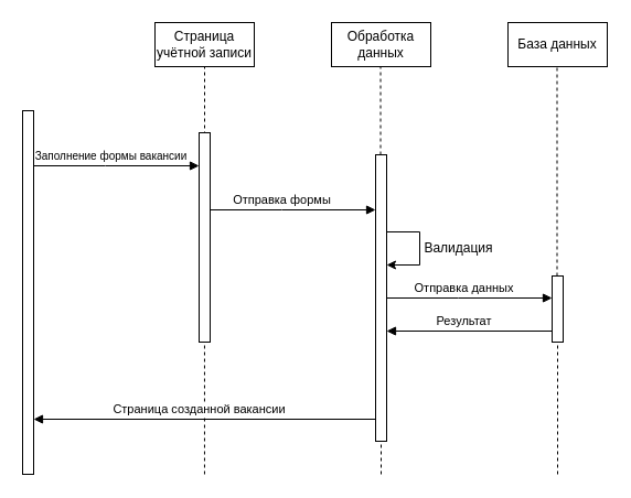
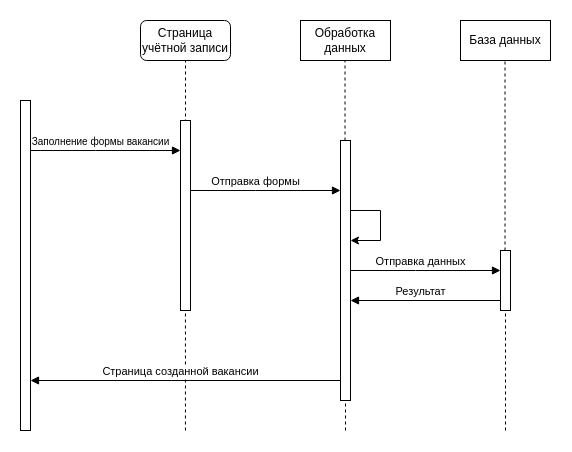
  <mxCell id="0" />
  <mxCell id="1" parent="0" />
  <mxCell id="2" value="" style="html=1;points=[];perimeter=orthogonalPerimeter;outlineConnect=0;targetShapes=umlLifeline;portConstraint=eastwest;newEdgeStyle={&quot;edgeStyle&quot;:&quot;elbowEdgeStyle&quot;,&quot;elbow&quot;:&quot;vertical&quot;,&quot;curved&quot;:0,&quot;rounded&quot;:0};" vertex="1" parent="1"><mxGeometry x="20" y="100" width="10" height="330" as="geometry" /></mxCell>
- <mxCell id="3" value="Страница учётной записи" style="rounded=0;whiteSpace=wrap;html=1;" vertex="1" parent="1"><mxGeometry x="140" y="20" width="90" height="40" as="geometry" /></mxCell>
+ <mxCell id="3" value="Страница учётной записи" style="whiteSpace=wrap;html=1;rounded=1;" vertex="1" parent="1"><mxGeometry x="140" y="20" width="90" height="40" as="geometry" /></mxCell>
  <mxCell id="4" value="&lt;font style=&quot;font-size: 10px;&quot;&gt;Заполнение формы вакансии&lt;/font&gt;" style="html=1;verticalAlign=bottom;endArrow=block;edgeStyle=elbowEdgeStyle;elbow=vertical;curved=0;rounded=0;" edge="1" parent="1" target="6"><mxGeometry x="-0.067" relative="1" as="geometry"><mxPoint x="30" y="150" as="sourcePoint" /><Array as="points"><mxPoint x="95" y="150" /></Array><mxPoint x="110" y="150" as="targetPoint" /><mxPoint as="offset" /></mxGeometry></mxCell>
  <mxCell id="5" value="" style="endArrow=none;dashed=1;html=1;rounded=0;entryX=0.5;entryY=1;entryDx=0;entryDy=0;" edge="1" parent="1" target="3"><mxGeometry width="50" height="50" relative="1" as="geometry"><mxPoint x="185" y="140" as="sourcePoint" /><mxPoint x="220" y="80" as="targetPoint" /></mxGeometry></mxCell>
  <mxCell id="6" value="" style="html=1;points=[];perimeter=orthogonalPerimeter;outlineConnect=0;targetShapes=umlLifeline;portConstraint=eastwest;newEdgeStyle={&quot;edgeStyle&quot;:&quot;elbowEdgeStyle&quot;,&quot;elbow&quot;:&quot;vertical&quot;,&quot;curved&quot;:0,&quot;rounded&quot;:0};" vertex="1" parent="1"><mxGeometry x="180" y="120" width="10" height="190" as="geometry" /></mxCell>
  <mxCell id="7" value="Обработка данных" style="rounded=0;whiteSpace=wrap;html=1;" vertex="1" parent="1"><mxGeometry x="300" y="20" width="90" height="40" as="geometry" /></mxCell>
  <mxCell id="8" value="" style="endArrow=none;dashed=1;html=1;rounded=0;" edge="1" parent="1" target="6"><mxGeometry width="50" height="50" relative="1" as="geometry"><mxPoint x="184.95" y="430" as="sourcePoint" /><mxPoint x="185" y="420" as="targetPoint" /></mxGeometry></mxCell>
  <mxCell id="9" value="" style="endArrow=none;dashed=1;html=1;rounded=0;entryX=0.5;entryY=1;entryDx=0;entryDy=0;" edge="1" parent="1"><mxGeometry width="50" height="50" relative="1" as="geometry"><mxPoint x="344.5" y="140" as="sourcePoint" /><mxPoint x="344.5" y="60" as="targetPoint" /></mxGeometry></mxCell>
  <mxCell id="10" value="" style="html=1;points=[];perimeter=orthogonalPerimeter;outlineConnect=0;targetShapes=umlLifeline;portConstraint=eastwest;newEdgeStyle={&quot;edgeStyle&quot;:&quot;elbowEdgeStyle&quot;,&quot;elbow&quot;:&quot;vertical&quot;,&quot;curved&quot;:0,&quot;rounded&quot;:0};" vertex="1" parent="1"><mxGeometry x="340" y="140" width="10" height="260" as="geometry" /></mxCell>
  <mxCell id="11" value="" style="endArrow=none;dashed=1;html=1;rounded=0;" edge="1" parent="1" target="10"><mxGeometry width="50" height="50" relative="1" as="geometry"><mxPoint x="345" y="430" as="sourcePoint" /><mxPoint x="334.98" y="420" as="targetPoint" /></mxGeometry></mxCell>
  <mxCell id="12" value="Отправка формы" style="html=1;verticalAlign=bottom;endArrow=block;edgeStyle=elbowEdgeStyle;elbow=vertical;curved=0;rounded=0;" edge="1" parent="1"><mxGeometry x="-0.133" relative="1" as="geometry"><mxPoint x="190" y="190" as="sourcePoint" /><Array as="points"><mxPoint x="255" y="190" /></Array><mxPoint x="340" y="190" as="targetPoint" /><mxPoint as="offset" /></mxGeometry></mxCell>
  <mxCell id="13" value="База данных" style="rounded=0;whiteSpace=wrap;html=1;" vertex="1" parent="1"><mxGeometry x="460" y="20" width="90" height="40" as="geometry" /></mxCell>
  <mxCell id="14" value="" style="endArrow=none;dashed=1;html=1;rounded=0;entryX=0.5;entryY=1;entryDx=0;entryDy=0;" edge="1" parent="1" source="15"><mxGeometry width="50" height="50" relative="1" as="geometry"><mxPoint x="504.5" y="140" as="sourcePoint" /><mxPoint x="504.5" y="60" as="targetPoint" /></mxGeometry></mxCell>
  <mxCell id="15" value="" style="html=1;points=[];perimeter=orthogonalPerimeter;outlineConnect=0;targetShapes=umlLifeline;portConstraint=eastwest;newEdgeStyle={&quot;edgeStyle&quot;:&quot;elbowEdgeStyle&quot;,&quot;elbow&quot;:&quot;vertical&quot;,&quot;curved&quot;:0,&quot;rounded&quot;:0};" vertex="1" parent="1"><mxGeometry x="500" y="250" width="10" height="60" as="geometry" /></mxCell>
  <mxCell id="16" value="" style="endArrow=none;dashed=1;html=1;rounded=0;" edge="1" parent="1" target="15"><mxGeometry width="50" height="50" relative="1" as="geometry"><mxPoint x="505" y="430" as="sourcePoint" /><mxPoint x="494.98" y="420" as="targetPoint" /></mxGeometry></mxCell>
  <mxCell id="17" value="Отправка данных" style="html=1;verticalAlign=bottom;endArrow=block;edgeStyle=elbowEdgeStyle;elbow=vertical;curved=0;rounded=0;" edge="1" parent="1"><mxGeometry x="-0.067" relative="1" as="geometry"><mxPoint x="350" y="270" as="sourcePoint" /><Array as="points"><mxPoint x="415" y="270" /></Array><mxPoint x="500" y="270" as="targetPoint" /><mxPoint as="offset" /></mxGeometry></mxCell>
  <mxCell id="18" value="Страница созданной вакансии" style="html=1;verticalAlign=bottom;endArrow=block;edgeStyle=elbowEdgeStyle;elbow=vertical;curved=0;rounded=0;" edge="1" parent="1" target="2"><mxGeometry x="0.032" relative="1" as="geometry"><mxPoint x="340" y="380" as="sourcePoint" /><Array as="points"><mxPoint x="340" y="380" /></Array><mxPoint x="-40" y="380" as="targetPoint" /><mxPoint as="offset" /></mxGeometry></mxCell>
  <mxCell id="19" value="" style="endArrow=classic;html=1;rounded=0;" edge="1" parent="1" source="10" target="10"><mxGeometry width="50" height="50" relative="1" as="geometry"><mxPoint x="360" y="220" as="sourcePoint" /><mxPoint x="420" y="240" as="targetPoint" /><Array as="points"><mxPoint x="380" y="210" /><mxPoint x="380" y="240" /></Array></mxGeometry></mxCell>
- <mxCell id="20" value="Валидация" style="text;html=1;align=center;verticalAlign=middle;resizable=0;points=[];autosize=1;strokeColor=none;fillColor=none;" vertex="1" parent="1"><mxGeometry x="370" y="210" width="90" height="30" as="geometry" /></mxCell>
  <mxCell id="21" value="Результат" style="html=1;verticalAlign=bottom;endArrow=block;edgeStyle=elbowEdgeStyle;elbow=vertical;curved=0;rounded=0;" edge="1" parent="1"><mxGeometry x="0.349" relative="1" as="geometry"><mxPoint x="435" y="300" as="sourcePoint" /><Array as="points"><mxPoint x="500" y="300" /></Array><mxPoint x="350" y="300" as="targetPoint" /><mxPoint as="offset" /></mxGeometry></mxCell>
